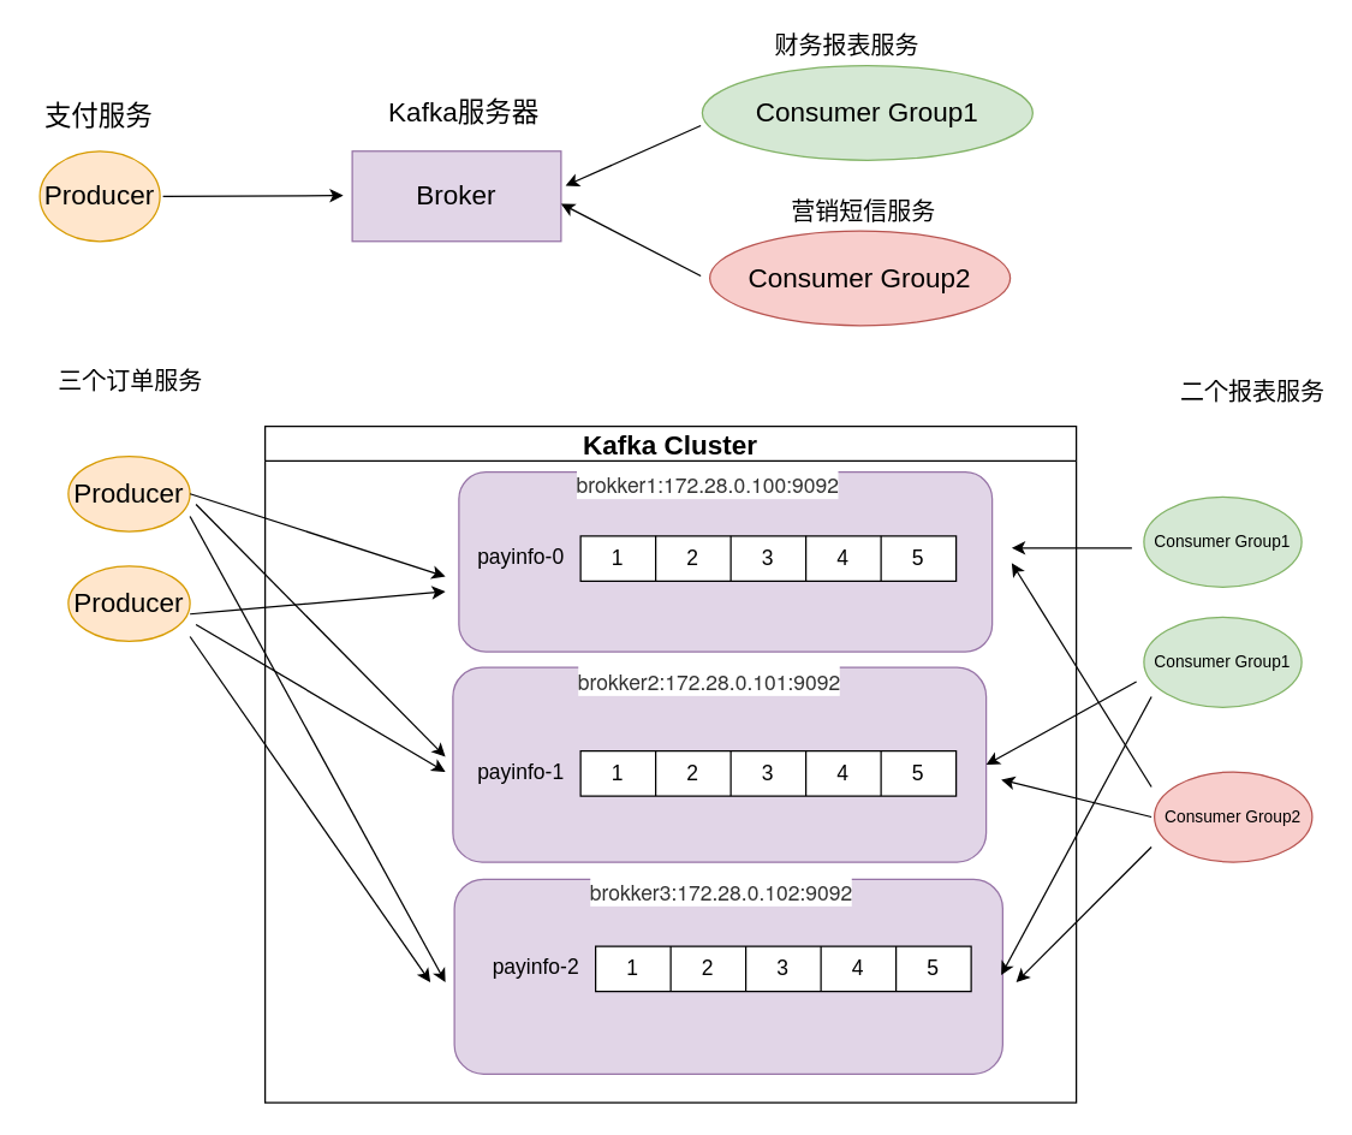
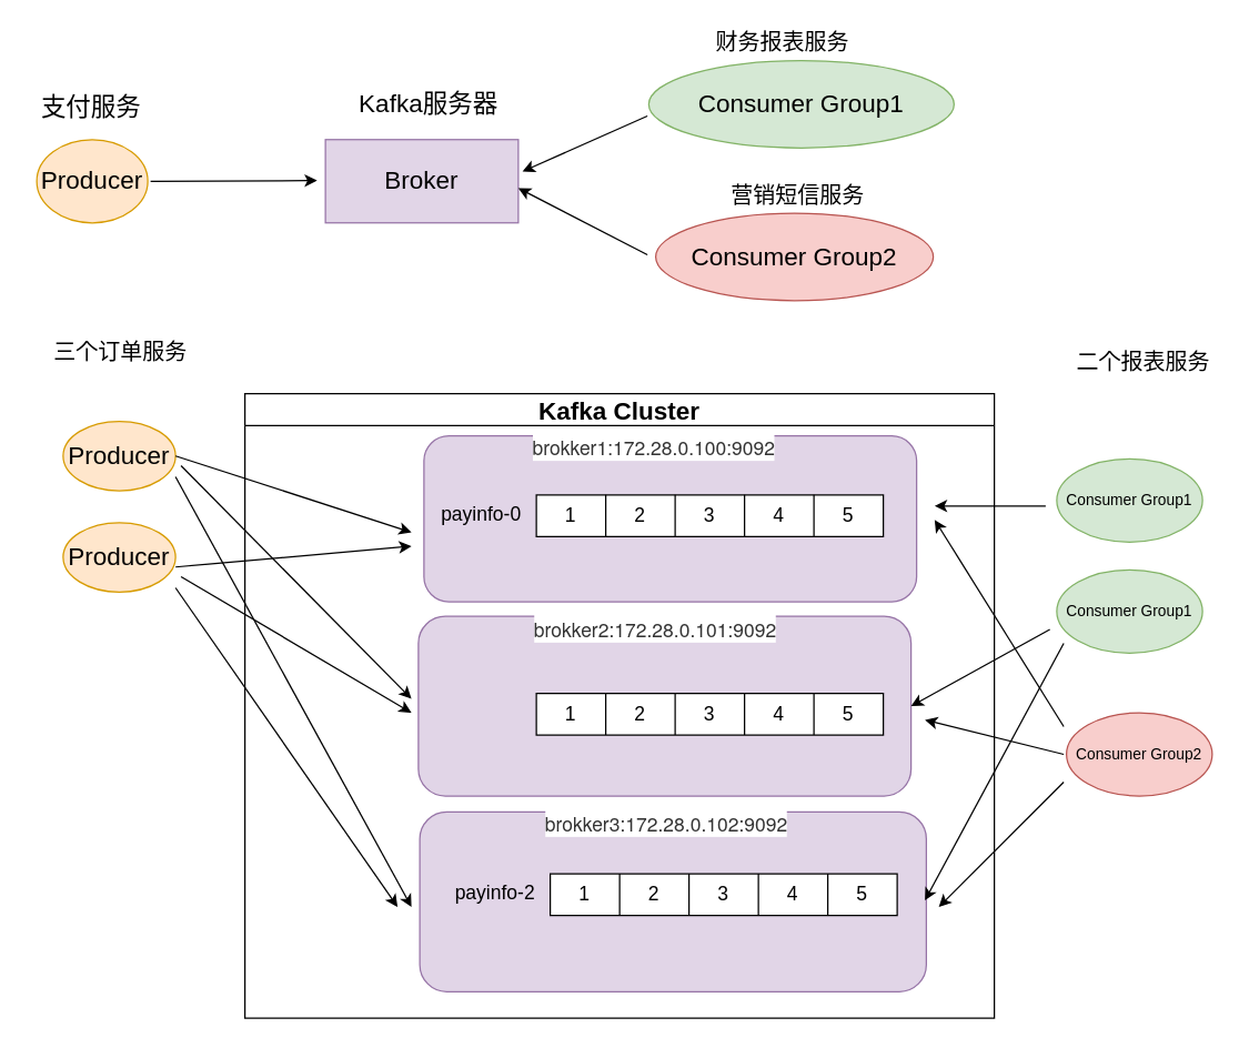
  <mxCell id="0" />
  <mxCell id="1" parent="0" />
  <mxCell id="2" value="&lt;font style=&quot;font-size: 18px;&quot;&gt;Producer&lt;/font&gt;" style="ellipse;whiteSpace=wrap;html=1;fillColor=#ffe6cc;strokeColor=#d79b00;" vertex="1" parent="1"><mxGeometry x="26" y="100" width="80" height="60" as="geometry" /></mxCell>
  <mxCell id="3" value="Kafka Cluster" style="swimlane;fontSize=18;" vertex="1" parent="1"><mxGeometry x="176" y="283" width="540" height="450" as="geometry" /></mxCell>
  <mxCell id="4" value="" style="rounded=1;whiteSpace=wrap;html=1;fontSize=16;fillColor=#e1d5e7;strokeColor=#9673a6;" vertex="1" parent="3"><mxGeometry x="129" y="30.5" width="355" height="119.5" as="geometry" /></mxCell>
  <mxCell id="5" value="&lt;span style=&quot;color: rgb(51, 51, 51); font-family: &amp;quot;Helvetica Neue&amp;quot;, Helvetica, Arial, sans-serif; font-size: 14px; text-align: start; background-color: rgb(255, 255, 255);&quot;&gt;brokker1:172.28.0.100:9092&lt;/span&gt;" style="text;html=1;strokeColor=none;fillColor=none;align=center;verticalAlign=middle;whiteSpace=wrap;rounded=0;fontSize=16;" vertex="1" parent="3"><mxGeometry x="241" y="24" width="108" height="30" as="geometry" /></mxCell>
  <mxCell id="6" value="" style="endArrow=classic;html=1;rounded=0;fontSize=18;" edge="1" parent="1"><mxGeometry width="50" height="50" relative="1" as="geometry"><mxPoint x="108" y="130" as="sourcePoint" /><mxPoint x="228" y="129.5" as="targetPoint" /></mxGeometry></mxCell>
  <mxCell id="7" value="Broker" style="rounded=0;whiteSpace=wrap;html=1;fontSize=18;fillColor=#e1d5e7;strokeColor=#9673a6;" vertex="1" parent="1"><mxGeometry x="234" y="100" width="139" height="60" as="geometry" /></mxCell>
  <mxCell id="8" value="支付服务" style="text;html=1;align=center;verticalAlign=middle;resizable=0;points=[];autosize=1;strokeColor=none;fillColor=none;fontSize=18;" vertex="1" parent="1"><mxGeometry x="20" y="62" width="90" height="30" as="geometry" /></mxCell>
  <mxCell id="9" value="Kafka服务器" style="text;html=1;align=center;verticalAlign=middle;resizable=0;points=[];autosize=1;strokeColor=none;fillColor=none;fontSize=18;" vertex="1" parent="1"><mxGeometry x="248" y="60" width="120" height="30" as="geometry" /></mxCell>
  <mxCell id="10" value="&lt;span style=&quot;font-size: 18px;&quot;&gt;Consumer Group1&lt;/span&gt;" style="ellipse;whiteSpace=wrap;html=1;fillColor=#d5e8d4;strokeColor=#82b366;" vertex="1" parent="1"><mxGeometry x="467" y="43" width="220" height="63" as="geometry" /></mxCell>
  <mxCell id="11" value="" style="endArrow=classic;html=1;rounded=0;fontSize=18;" edge="1" parent="1"><mxGeometry width="50" height="50" relative="1" as="geometry"><mxPoint x="466" y="83" as="sourcePoint" /><mxPoint x="376" y="123" as="targetPoint" /></mxGeometry></mxCell>
  <mxCell id="12" value="&lt;font style=&quot;font-size: 18px;&quot;&gt;Producer&lt;/font&gt;" style="ellipse;whiteSpace=wrap;html=1;fillColor=#ffe6cc;strokeColor=#d79b00;" vertex="1" parent="1"><mxGeometry x="45" y="303" width="81" height="50" as="geometry" /></mxCell>
  <mxCell id="13" value="&lt;font style=&quot;font-size: 18px;&quot;&gt;Producer&lt;/font&gt;" style="ellipse;whiteSpace=wrap;html=1;fillColor=#ffe6cc;strokeColor=#d79b00;" vertex="1" parent="1"><mxGeometry x="45" y="376" width="81" height="50" as="geometry" /></mxCell>
  <mxCell id="14" value="财务报表服务" style="text;html=1;align=center;verticalAlign=middle;resizable=0;points=[];autosize=1;strokeColor=none;fillColor=none;fontSize=16;" vertex="1" parent="1"><mxGeometry x="508" y="20" width="110" height="20" as="geometry" /></mxCell>
  <mxCell id="15" value="三个订单服务" style="text;html=1;align=center;verticalAlign=middle;resizable=0;points=[];autosize=1;strokeColor=none;fillColor=none;fontSize=16;" vertex="1" parent="1"><mxGeometry x="31" y="243" width="110" height="20" as="geometry" /></mxCell>
  <mxCell id="16" value="" style="rounded=1;whiteSpace=wrap;html=1;fontSize=16;fillColor=#e1d5e7;strokeColor=#9673a6;" vertex="1" parent="1"><mxGeometry x="301" y="443.5" width="355" height="129.5" as="geometry" /></mxCell>
  <mxCell id="17" value="" style="rounded=1;whiteSpace=wrap;html=1;fontSize=16;fillColor=#e1d5e7;strokeColor=#9673a6;" vertex="1" parent="1"><mxGeometry x="302" y="584.5" width="365" height="129.5" as="geometry" /></mxCell>
  <mxCell id="18" value="&lt;span style=&quot;color: rgb(51, 51, 51); font-family: &amp;quot;Helvetica Neue&amp;quot;, Helvetica, Arial, sans-serif; font-size: 14px; text-align: start; background-color: rgb(255, 255, 255);&quot;&gt;brokker2:172.28.0.101:9092&lt;/span&gt;" style="text;html=1;strokeColor=none;fillColor=none;align=center;verticalAlign=middle;whiteSpace=wrap;rounded=0;fontSize=16;" vertex="1" parent="1"><mxGeometry x="418" y="438" width="108" height="30" as="geometry" /></mxCell>
  <mxCell id="19" value="&lt;span style=&quot;color: rgb(51, 51, 51); font-family: &amp;quot;Helvetica Neue&amp;quot;, Helvetica, Arial, sans-serif; font-size: 14px; text-align: start; background-color: rgb(255, 255, 255);&quot;&gt;brokker3:172.28.0.102:9092&lt;/span&gt;" style="text;html=1;strokeColor=none;fillColor=none;align=center;verticalAlign=middle;whiteSpace=wrap;rounded=0;fontSize=16;" vertex="1" parent="1"><mxGeometry x="426" y="578" width="108" height="30" as="geometry" /></mxCell>
  <mxCell id="20" value="" style="shape=table;startSize=0;container=1;collapsible=0;childLayout=tableLayout;fontSize=14;" vertex="1" parent="1"><mxGeometry x="386" y="356" width="250" height="30" as="geometry" /></mxCell>
  <mxCell id="21" value="" style="shape=tableRow;horizontal=0;startSize=0;swimlaneHead=0;swimlaneBody=0;top=0;left=0;bottom=0;right=0;collapsible=0;dropTarget=0;fillColor=none;points=[[0,0.5],[1,0.5]];portConstraint=eastwest;fontSize=14;" vertex="1" parent="20"><mxGeometry width="250" height="30" as="geometry" /></mxCell>
  <mxCell id="22" value="1" style="shape=partialRectangle;html=1;whiteSpace=wrap;connectable=0;overflow=hidden;fillColor=none;top=0;left=0;bottom=0;right=0;pointerEvents=1;fontSize=14;" vertex="1" parent="21"><mxGeometry width="50" height="30" as="geometry"><mxRectangle width="50" height="30" as="alternateBounds" /></mxGeometry></mxCell>
  <mxCell id="23" value="2" style="shape=partialRectangle;html=1;whiteSpace=wrap;connectable=0;overflow=hidden;fillColor=none;top=0;left=0;bottom=0;right=0;pointerEvents=1;fontSize=14;" vertex="1" parent="21"><mxGeometry x="50" width="50" height="30" as="geometry"><mxRectangle width="50" height="30" as="alternateBounds" /></mxGeometry></mxCell>
  <mxCell id="24" value="3" style="shape=partialRectangle;html=1;whiteSpace=wrap;connectable=0;overflow=hidden;fillColor=none;top=0;left=0;bottom=0;right=0;pointerEvents=1;fontSize=14;" vertex="1" parent="21"><mxGeometry x="100" width="50" height="30" as="geometry"><mxRectangle width="50" height="30" as="alternateBounds" /></mxGeometry></mxCell>
  <mxCell id="25" value="4" style="shape=partialRectangle;html=1;whiteSpace=wrap;connectable=0;overflow=hidden;fillColor=none;top=0;left=0;bottom=0;right=0;pointerEvents=1;fontSize=14;" vertex="1" parent="21"><mxGeometry x="150" width="50" height="30" as="geometry"><mxRectangle width="50" height="30" as="alternateBounds" /></mxGeometry></mxCell>
  <mxCell id="26" value="5" style="shape=partialRectangle;html=1;whiteSpace=wrap;connectable=0;overflow=hidden;fillColor=none;top=0;left=0;bottom=0;right=0;pointerEvents=1;fontSize=14;" vertex="1" parent="21"><mxGeometry x="200" width="50" height="30" as="geometry"><mxRectangle width="50" height="30" as="alternateBounds" /></mxGeometry></mxCell>
  <mxCell id="27" value="payinfo-0" style="text;html=1;align=center;verticalAlign=middle;resizable=0;points=[];autosize=1;strokeColor=none;fillColor=none;fontSize=14;" vertex="1" parent="1"><mxGeometry x="311" y="360" width="70" height="20" as="geometry" /></mxCell>
  <mxCell id="28" value="" style="shape=table;startSize=0;container=1;collapsible=0;childLayout=tableLayout;fontSize=14;" vertex="1" parent="1"><mxGeometry x="386" y="499" width="250" height="30" as="geometry" /></mxCell>
  <mxCell id="29" value="" style="shape=tableRow;horizontal=0;startSize=0;swimlaneHead=0;swimlaneBody=0;top=0;left=0;bottom=0;right=0;collapsible=0;dropTarget=0;fillColor=none;points=[[0,0.5],[1,0.5]];portConstraint=eastwest;fontSize=14;" vertex="1" parent="28"><mxGeometry width="250" height="30" as="geometry" /></mxCell>
  <mxCell id="30" value="1" style="shape=partialRectangle;html=1;whiteSpace=wrap;connectable=0;overflow=hidden;fillColor=none;top=0;left=0;bottom=0;right=0;pointerEvents=1;fontSize=14;" vertex="1" parent="29"><mxGeometry width="50" height="30" as="geometry"><mxRectangle width="50" height="30" as="alternateBounds" /></mxGeometry></mxCell>
  <mxCell id="31" value="2" style="shape=partialRectangle;html=1;whiteSpace=wrap;connectable=0;overflow=hidden;fillColor=none;top=0;left=0;bottom=0;right=0;pointerEvents=1;fontSize=14;" vertex="1" parent="29"><mxGeometry x="50" width="50" height="30" as="geometry"><mxRectangle width="50" height="30" as="alternateBounds" /></mxGeometry></mxCell>
  <mxCell id="32" value="3" style="shape=partialRectangle;html=1;whiteSpace=wrap;connectable=0;overflow=hidden;fillColor=none;top=0;left=0;bottom=0;right=0;pointerEvents=1;fontSize=14;" vertex="1" parent="29"><mxGeometry x="100" width="50" height="30" as="geometry"><mxRectangle width="50" height="30" as="alternateBounds" /></mxGeometry></mxCell>
  <mxCell id="33" value="4" style="shape=partialRectangle;html=1;whiteSpace=wrap;connectable=0;overflow=hidden;fillColor=none;top=0;left=0;bottom=0;right=0;pointerEvents=1;fontSize=14;" vertex="1" parent="29"><mxGeometry x="150" width="50" height="30" as="geometry"><mxRectangle width="50" height="30" as="alternateBounds" /></mxGeometry></mxCell>
  <mxCell id="34" value="5" style="shape=partialRectangle;html=1;whiteSpace=wrap;connectable=0;overflow=hidden;fillColor=none;top=0;left=0;bottom=0;right=0;pointerEvents=1;fontSize=14;" vertex="1" parent="29"><mxGeometry x="200" width="50" height="30" as="geometry"><mxRectangle width="50" height="30" as="alternateBounds" /></mxGeometry></mxCell>
- <mxCell id="35" value="payinfo-1" style="text;html=1;align=center;verticalAlign=middle;resizable=0;points=[];autosize=1;strokeColor=none;fillColor=none;fontSize=14;" vertex="1" parent="1"><mxGeometry x="311" y="503" width="70" height="20" as="geometry" /></mxCell>
  <mxCell id="36" value="" style="shape=table;startSize=0;container=1;collapsible=0;childLayout=tableLayout;fontSize=14;" vertex="1" parent="1"><mxGeometry x="396" y="629" width="250" height="30" as="geometry" /></mxCell>
  <mxCell id="37" value="" style="shape=tableRow;horizontal=0;startSize=0;swimlaneHead=0;swimlaneBody=0;top=0;left=0;bottom=0;right=0;collapsible=0;dropTarget=0;fillColor=none;points=[[0,0.5],[1,0.5]];portConstraint=eastwest;fontSize=14;" vertex="1" parent="36"><mxGeometry width="250" height="30" as="geometry" /></mxCell>
  <mxCell id="38" value="1" style="shape=partialRectangle;html=1;whiteSpace=wrap;connectable=0;overflow=hidden;fillColor=none;top=0;left=0;bottom=0;right=0;pointerEvents=1;fontSize=14;" vertex="1" parent="37"><mxGeometry width="50" height="30" as="geometry"><mxRectangle width="50" height="30" as="alternateBounds" /></mxGeometry></mxCell>
  <mxCell id="39" value="2" style="shape=partialRectangle;html=1;whiteSpace=wrap;connectable=0;overflow=hidden;fillColor=none;top=0;left=0;bottom=0;right=0;pointerEvents=1;fontSize=14;" vertex="1" parent="37"><mxGeometry x="50" width="50" height="30" as="geometry"><mxRectangle width="50" height="30" as="alternateBounds" /></mxGeometry></mxCell>
  <mxCell id="40" value="3" style="shape=partialRectangle;html=1;whiteSpace=wrap;connectable=0;overflow=hidden;fillColor=none;top=0;left=0;bottom=0;right=0;pointerEvents=1;fontSize=14;" vertex="1" parent="37"><mxGeometry x="100" width="50" height="30" as="geometry"><mxRectangle width="50" height="30" as="alternateBounds" /></mxGeometry></mxCell>
  <mxCell id="41" value="4" style="shape=partialRectangle;html=1;whiteSpace=wrap;connectable=0;overflow=hidden;fillColor=none;top=0;left=0;bottom=0;right=0;pointerEvents=1;fontSize=14;" vertex="1" parent="37"><mxGeometry x="150" width="50" height="30" as="geometry"><mxRectangle width="50" height="30" as="alternateBounds" /></mxGeometry></mxCell>
  <mxCell id="42" value="5" style="shape=partialRectangle;html=1;whiteSpace=wrap;connectable=0;overflow=hidden;fillColor=none;top=0;left=0;bottom=0;right=0;pointerEvents=1;fontSize=14;" vertex="1" parent="37"><mxGeometry x="200" width="50" height="30" as="geometry"><mxRectangle width="50" height="30" as="alternateBounds" /></mxGeometry></mxCell>
  <mxCell id="43" value="payinfo-2" style="text;html=1;align=center;verticalAlign=middle;resizable=0;points=[];autosize=1;strokeColor=none;fillColor=none;fontSize=14;" vertex="1" parent="1"><mxGeometry x="321" y="633" width="70" height="20" as="geometry" /></mxCell>
  <mxCell id="44" value="" style="endArrow=classic;html=1;rounded=0;fontSize=14;exitX=1;exitY=0.5;exitDx=0;exitDy=0;" edge="1" parent="1" source="12"><mxGeometry width="50" height="50" relative="1" as="geometry"><mxPoint x="136" y="333" as="sourcePoint" /><mxPoint x="296" y="383" as="targetPoint" /></mxGeometry></mxCell>
  <mxCell id="45" value="" style="endArrow=classic;html=1;rounded=0;fontSize=14;exitX=1.049;exitY=0.64;exitDx=0;exitDy=0;exitPerimeter=0;" edge="1" parent="1" source="12"><mxGeometry width="50" height="50" relative="1" as="geometry"><mxPoint x="136" y="343" as="sourcePoint" /><mxPoint x="296" y="503" as="targetPoint" /></mxGeometry></mxCell>
  <mxCell id="46" value="" style="endArrow=classic;html=1;rounded=0;fontSize=14;" edge="1" parent="1"><mxGeometry width="50" height="50" relative="1" as="geometry"><mxPoint x="126" y="343" as="sourcePoint" /><mxPoint x="296" y="653" as="targetPoint" /></mxGeometry></mxCell>
  <mxCell id="47" value="" style="endArrow=classic;html=1;rounded=0;fontSize=14;exitX=1;exitY=0.5;exitDx=0;exitDy=0;" edge="1" parent="1"><mxGeometry width="50" height="50" relative="1" as="geometry"><mxPoint x="126" y="408" as="sourcePoint" /><mxPoint x="296" y="393" as="targetPoint" /></mxGeometry></mxCell>
  <mxCell id="48" value="" style="endArrow=classic;html=1;rounded=0;fontSize=14;exitX=1.049;exitY=0.64;exitDx=0;exitDy=0;exitPerimeter=0;" edge="1" parent="1"><mxGeometry width="50" height="50" relative="1" as="geometry"><mxPoint x="129.969" y="415" as="sourcePoint" /><mxPoint x="296" y="513" as="targetPoint" /></mxGeometry></mxCell>
  <mxCell id="49" value="" style="endArrow=classic;html=1;rounded=0;fontSize=14;" edge="1" parent="1"><mxGeometry width="50" height="50" relative="1" as="geometry"><mxPoint x="126" y="423" as="sourcePoint" /><mxPoint x="286" y="653" as="targetPoint" /></mxGeometry></mxCell>
  <mxCell id="50" value="&lt;font style=&quot;font-size: 11px;&quot;&gt;Consumer Group1&lt;/font&gt;" style="ellipse;whiteSpace=wrap;html=1;fillColor=#d5e8d4;strokeColor=#82b366;" vertex="1" parent="1"><mxGeometry x="761" y="330" width="105" height="60" as="geometry" /></mxCell>
- <mxCell id="51" value="二个报表服务" style="text;html=1;align=center;verticalAlign=middle;resizable=0;points=[];autosize=1;strokeColor=none;fillColor=none;fontSize=16;" vertex="1" parent="1"><mxGeometry x="778" y="250" width="110" height="20" as="geometry" /></mxCell>
+ <mxCell id="51" value="二个报表服务" style="text;html=1;align=center;verticalAlign=middle;resizable=0;points=[];autosize=1;strokeColor=none;fillColor=none;fontSize=16;" vertex="1" parent="1"><mxGeometry x="768" y="250" width="110" height="20" as="geometry" /></mxCell>
  <mxCell id="52" value="&lt;span style=&quot;font-size: 11px;&quot;&gt;Consumer Group1&lt;/span&gt;" style="ellipse;whiteSpace=wrap;html=1;fillColor=#d5e8d4;strokeColor=#82b366;" vertex="1" parent="1"><mxGeometry x="761" y="410" width="105" height="60" as="geometry" /></mxCell>
  <mxCell id="53" value="" style="endArrow=classic;html=1;rounded=0;fontSize=18;" edge="1" parent="1"><mxGeometry width="50" height="50" relative="1" as="geometry"><mxPoint x="753" y="364" as="sourcePoint" /><mxPoint x="673" y="364" as="targetPoint" /></mxGeometry></mxCell>
  <mxCell id="54" value="" style="endArrow=classic;html=1;rounded=0;fontSize=18;entryX=1;entryY=0.5;entryDx=0;entryDy=0;" edge="1" parent="1" target="16"><mxGeometry width="50" height="50" relative="1" as="geometry"><mxPoint x="756" y="453" as="sourcePoint" /><mxPoint x="683" y="374" as="targetPoint" /></mxGeometry></mxCell>
  <mxCell id="55" value="" style="endArrow=classic;html=1;rounded=0;fontSize=18;entryX=1;entryY=0.5;entryDx=0;entryDy=0;" edge="1" parent="1"><mxGeometry width="50" height="50" relative="1" as="geometry"><mxPoint x="766" y="463" as="sourcePoint" /><mxPoint x="666" y="648.25" as="targetPoint" /></mxGeometry></mxCell>
  <mxCell id="56" value="&lt;span style=&quot;font-size: 18px;&quot;&gt;Consumer Group2&lt;/span&gt;" style="ellipse;whiteSpace=wrap;html=1;fillColor=#f8cecc;strokeColor=#b85450;" vertex="1" parent="1"><mxGeometry x="472" y="153" width="200" height="63" as="geometry" /></mxCell>
  <mxCell id="57" value="" style="endArrow=classic;html=1;rounded=0;fontSize=18;" edge="1" parent="1"><mxGeometry width="50" height="50" relative="1" as="geometry"><mxPoint x="466" y="183" as="sourcePoint" /><mxPoint x="373" y="135" as="targetPoint" /></mxGeometry></mxCell>
  <mxCell id="58" value="营销短信服务" style="text;html=1;align=center;verticalAlign=middle;resizable=0;points=[];autosize=1;strokeColor=none;fillColor=none;fontSize=16;" vertex="1" parent="1"><mxGeometry x="519" y="130" width="110" height="20" as="geometry" /></mxCell>
  <mxCell id="59" value="&lt;span style=&quot;font-size: 11px;&quot;&gt;Consumer Group2&lt;/span&gt;" style="ellipse;whiteSpace=wrap;html=1;fillColor=#f8cecc;strokeColor=#b85450;" vertex="1" parent="1"><mxGeometry x="768" y="513" width="105" height="60" as="geometry" /></mxCell>
  <mxCell id="60" value="" style="endArrow=classic;html=1;rounded=0;fontSize=18;" edge="1" parent="1"><mxGeometry width="50" height="50" relative="1" as="geometry"><mxPoint x="766" y="523" as="sourcePoint" /><mxPoint x="673" y="374" as="targetPoint" /></mxGeometry></mxCell>
  <mxCell id="61" value="" style="endArrow=classic;html=1;rounded=0;fontSize=18;entryX=1;entryY=0.5;entryDx=0;entryDy=0;" edge="1" parent="1"><mxGeometry width="50" height="50" relative="1" as="geometry"><mxPoint x="766" y="543" as="sourcePoint" /><mxPoint x="666" y="518.25" as="targetPoint" /></mxGeometry></mxCell>
  <mxCell id="62" value="" style="endArrow=classic;html=1;rounded=0;fontSize=18;" edge="1" parent="1"><mxGeometry width="50" height="50" relative="1" as="geometry"><mxPoint x="766" y="563" as="sourcePoint" /><mxPoint x="676" y="653" as="targetPoint" /></mxGeometry></mxCell>
